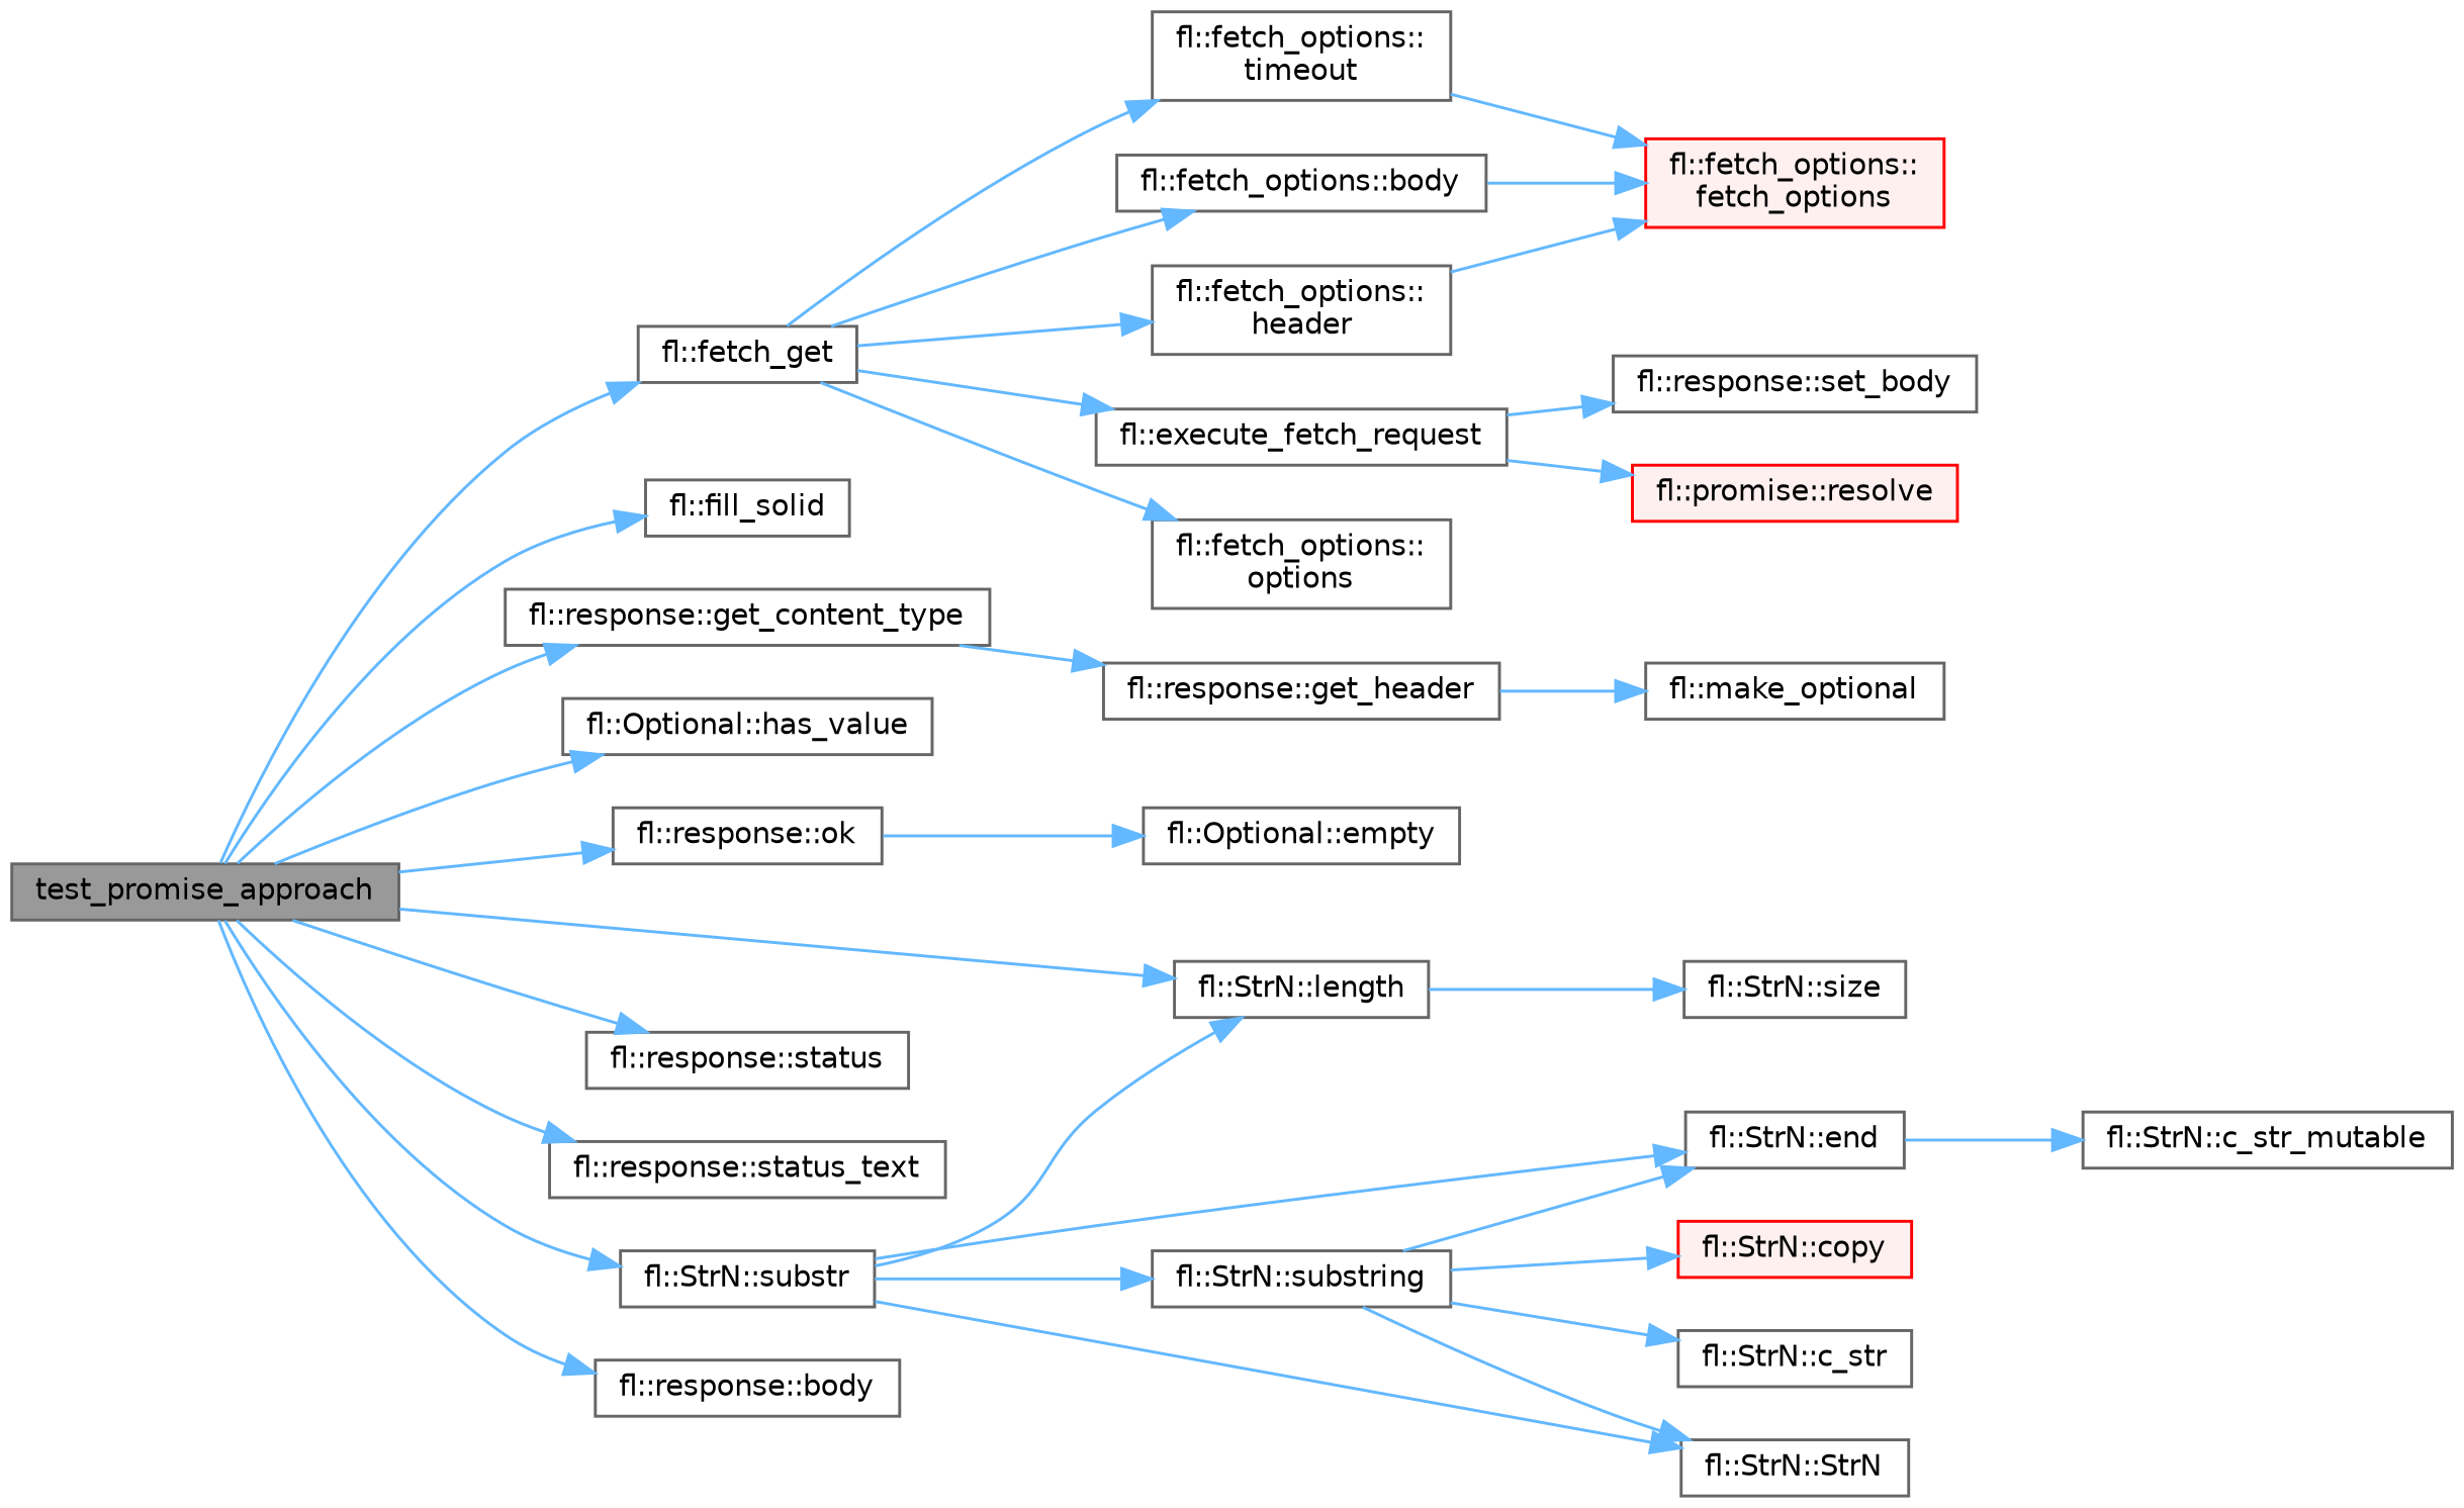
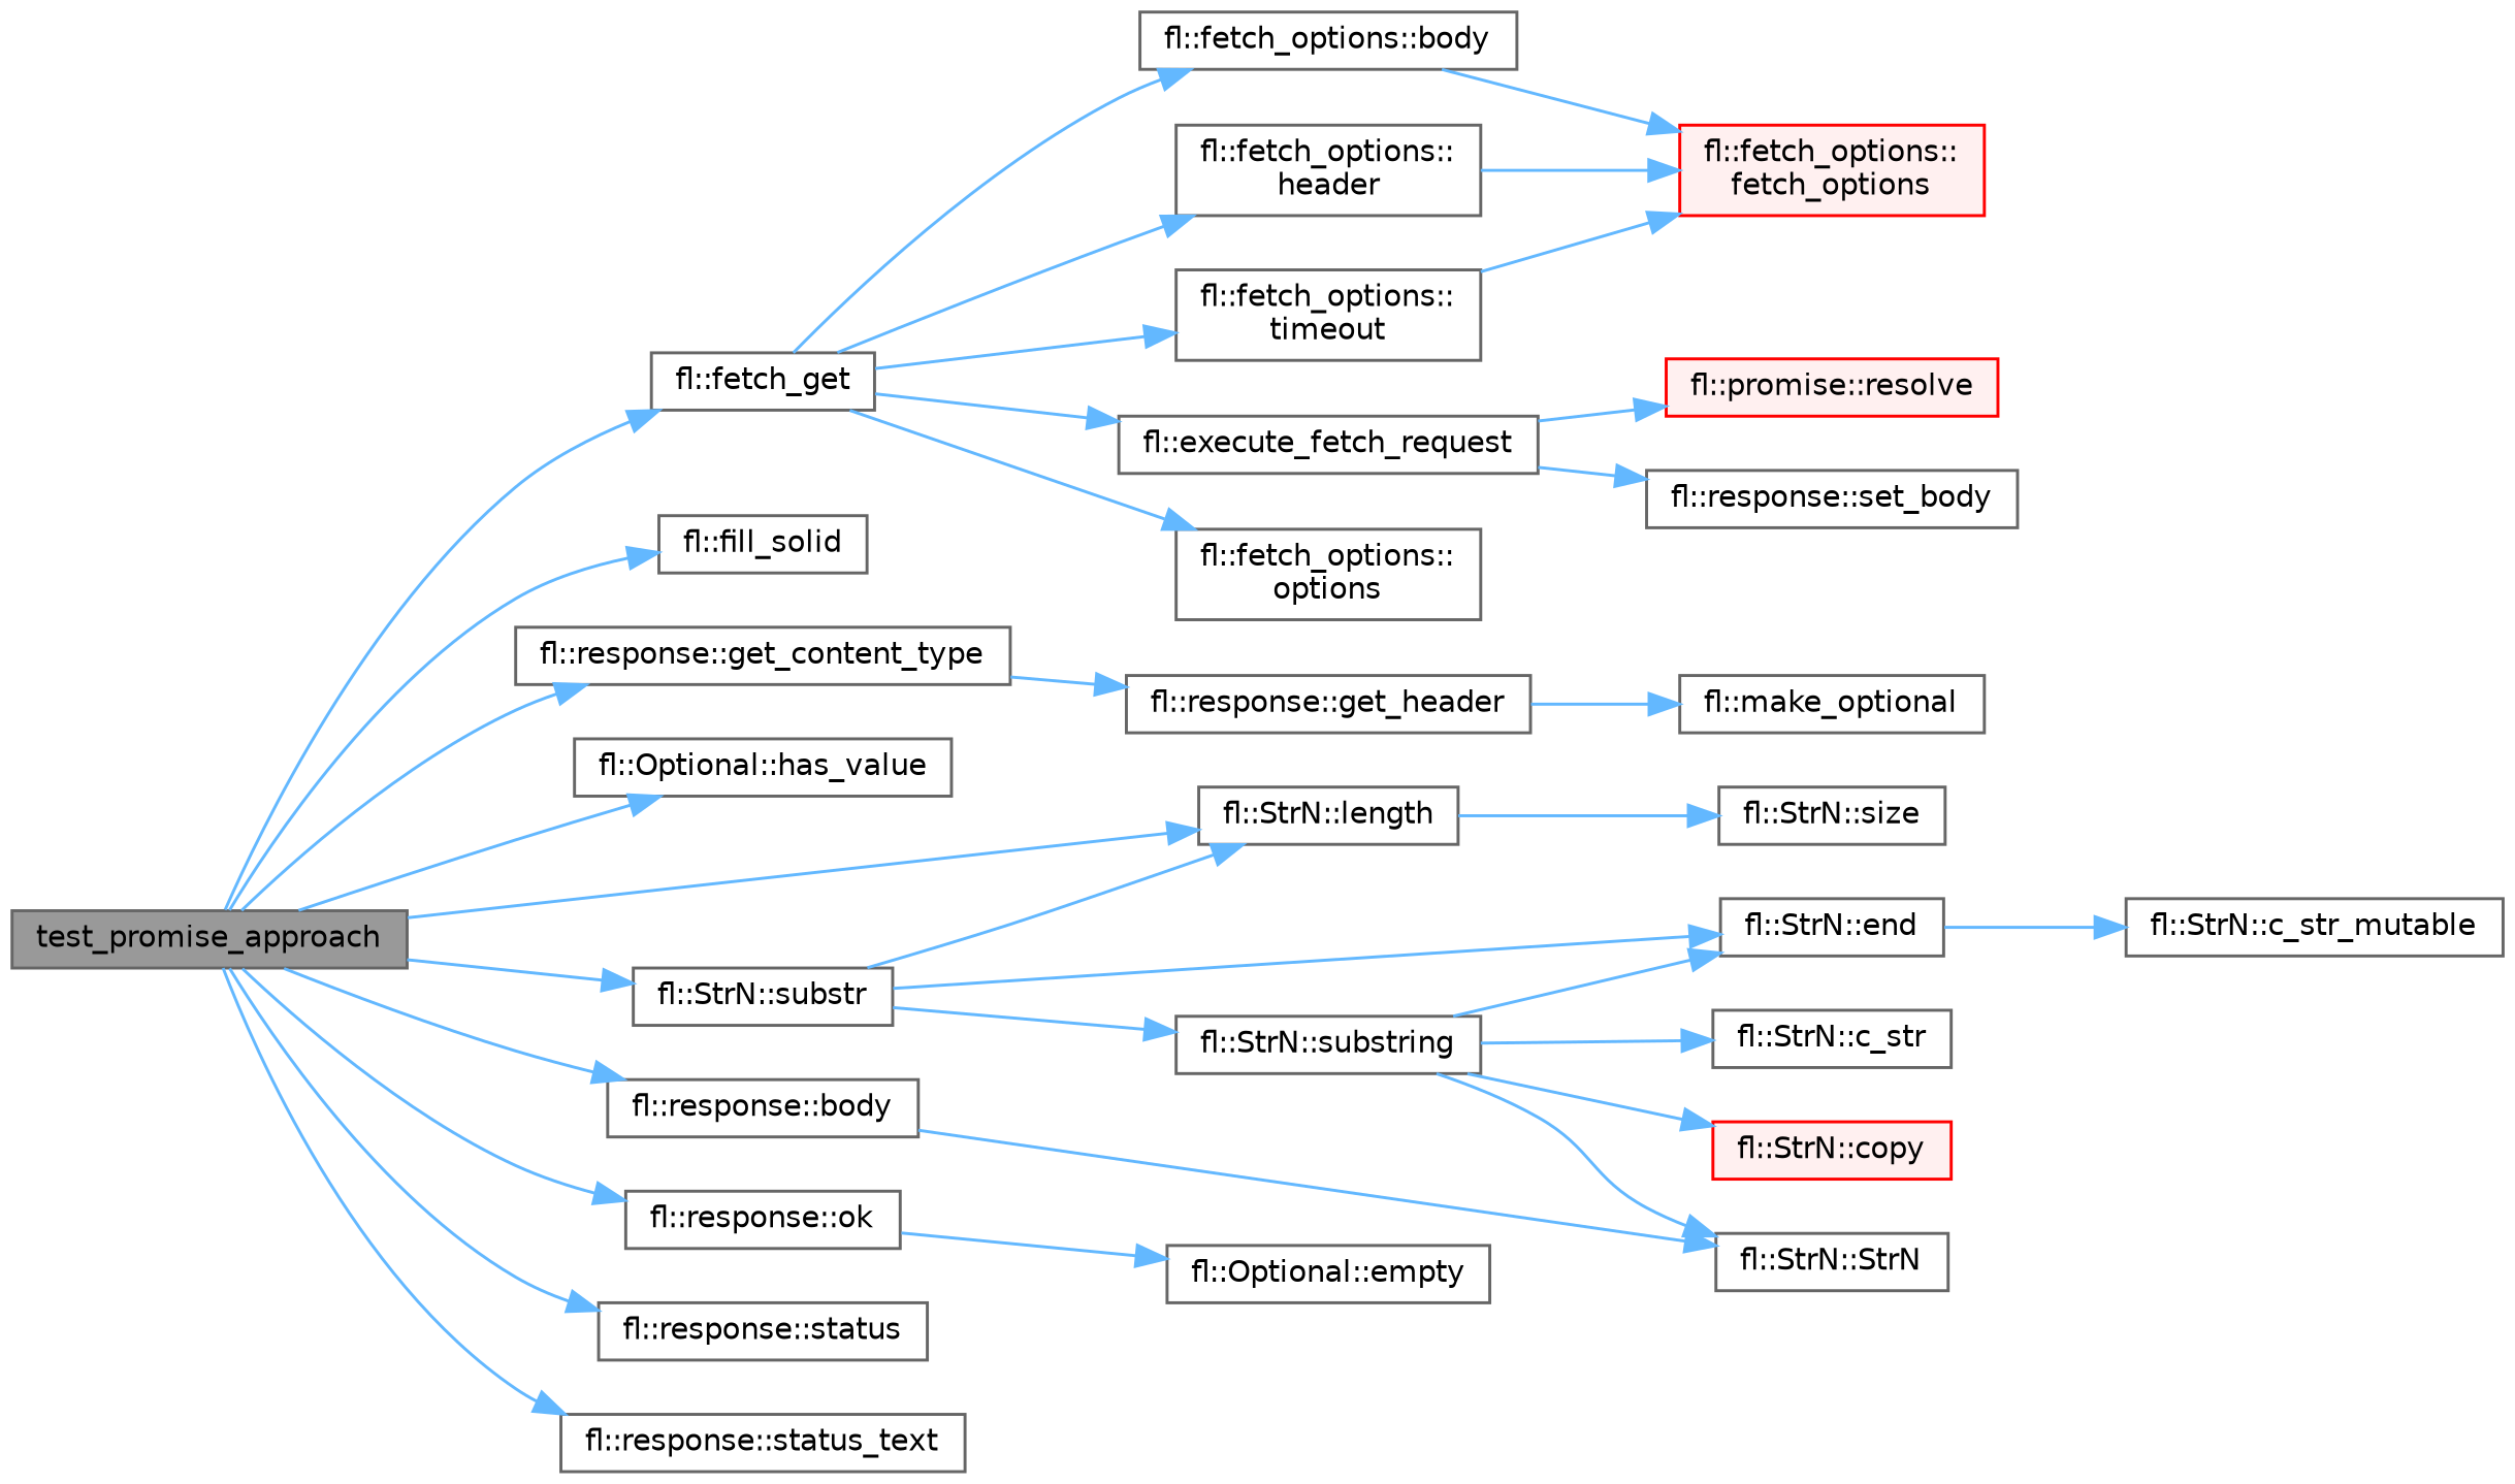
  digraph {
    rankdir=LR
    node [color=grey40 fillcolor=white fontname=Helvetica fontsize=10 shape=box style=filled]
    edge [color=steelblue1 fontname=Helvetica fontsize=10 labelfontname=Helvetica labelfontsize=10 style=solid]
    n1 [color=gray40 fillcolor=grey60 fontcolor=black height=0.2 label=test_promise_approach width=0.4]
    n2 [height=0.2 label="fl::fetch_get" width=0.4]
    n3 [height=0.2 label="fl::fill_solid" width=0.4]
    n4 [height=0.2 label="fl::response::get_content_type" width=0.4]
    n5 [height=0.2 label="fl::Optional::has_value" width=0.4]
    n6 [height=0.2 label="fl::StrN::length" width=0.4]
    n7 [height=0.2 label="fl::response::ok" width=0.4]
    n8 [height=0.2 label="fl::response::status" width=0.4]
    n9 [height=0.2 label="fl::response::status_text" width=0.4]
    n10 [height=0.2 label="fl::StrN::substr" width=0.4]
    n11 [height=0.2 label="fl::response::body" width=0.4]
    n12 [height=0.2 label="fl::fetch_options::body" width=0.4]
    n13 [height=0.2 label="fl::execute_fetch_request" width=0.4]
    n14 [height=0.2 label="fl::fetch_options::\lheader" width=0.4]
    n15 [height=0.2 label="fl::fetch_options::\loptions" width=0.4]
    n16 [height=0.2 label="fl::fetch_options::\ltimeout" width=0.4]
    n17 [height=0.2 label="fl::response::get_header" width=0.4]
    n18 [height=0.2 label="fl::StrN::size" width=0.4]
    n19 [height=0.2 label="fl::Optional::empty" width=0.4]
    n20 [height=0.2 label="fl::StrN::StrN" width=0.4]
    n21 [height=0.2 label="fl::StrN::end" width=0.4]
    n22 [height=0.2 label="fl::StrN::substring" width=0.4]
    n23 [color=red fillcolor="#FFF0F0" height=0.2 label="fl::fetch_options::\lfetch_options" width=0.4]
    n24 [color=red fillcolor="#FFF0F0" height=0.2 label="fl::promise::resolve" width=0.4]
    n25 [height=0.2 label="fl::response::set_body" width=0.4]
    n26 [height=0.2 label="fl::make_optional" width=0.4]
    n27 [height=0.2 label="fl::StrN::c_str_mutable" width=0.4]
    n28 [height=0.2 label="fl::StrN::c_str" width=0.4]
    n29 [color=red fillcolor="#FFF0F0" height=0.2 label="fl::StrN::copy" width=0.4]
    n1 -> n2
    n1 -> n3
    n1 -> n4
    n1 -> n5
    n1 -> n6
    n1 -> n7
    n1 -> n8
    n1 -> n9
    n1 -> n10
    n1 -> n11
    n2 -> n12
    n2 -> n13
    n2 -> n14
    n2 -> n15
    n2 -> n16
    n4 -> n17
    n6 -> n18
    n7 -> n19
    n10 -> n6
-   n10 -> n20
+   n11 -> n20
    n10 -> n21
    n10 -> n22
    n12 -> n23
    n13 -> n24
    n13 -> n25
    n14 -> n23
    n16 -> n23
    n17 -> n26
    n21 -> n27
    n22 -> n20
    n22 -> n21
    n22 -> n28
    n22 -> n29
  }
